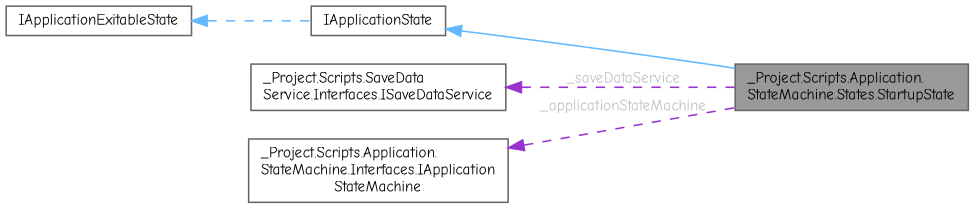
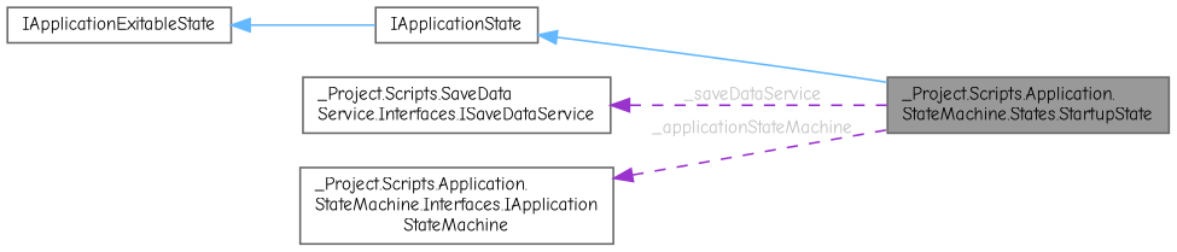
  digraph {
    rankdir=LR
    fontname="Comic Neue"
    node [color=gray40 fillcolor=white fontname="Comic Neue" fontsize=10 shape=box style=filled]
    edge [color=steelblue1 dir=back fontname="Comic Neue" fontsize=10 labelfontname=Helvetica labelfontsize=10 style=solid]
    n1 [fillcolor=grey60 fontcolor=black height=0.2 label="_Project.Scripts.Application.\lStateMachine.States.StartupState" width=0.4]
    n2 [height=0.2 label=IApplicationState width=0.4]
    n3 [height=0.2 label=IApplicationExitableState width=0.4]
    n4 [height=0.2 label="_Project.Scripts.SaveData\lService.Interfaces.ISaveDataService" width=0.4]
    n5 [height=0.2 label="_Project.Scripts.Application.\lStateMachine.Interfaces.IApplication\lStateMachine" width=0.4]
    n2 -> n1
-   n3 -> n2 [style=dashed]
+   n3 -> n2
    n4 -> n1 [color=darkorchid3 fontcolor=grey label=" _saveDataService" style=dashed]
    n5 -> n1 [color=darkorchid3 fontcolor=grey label=" _applicationStateMachine" style=dashed]
  }
